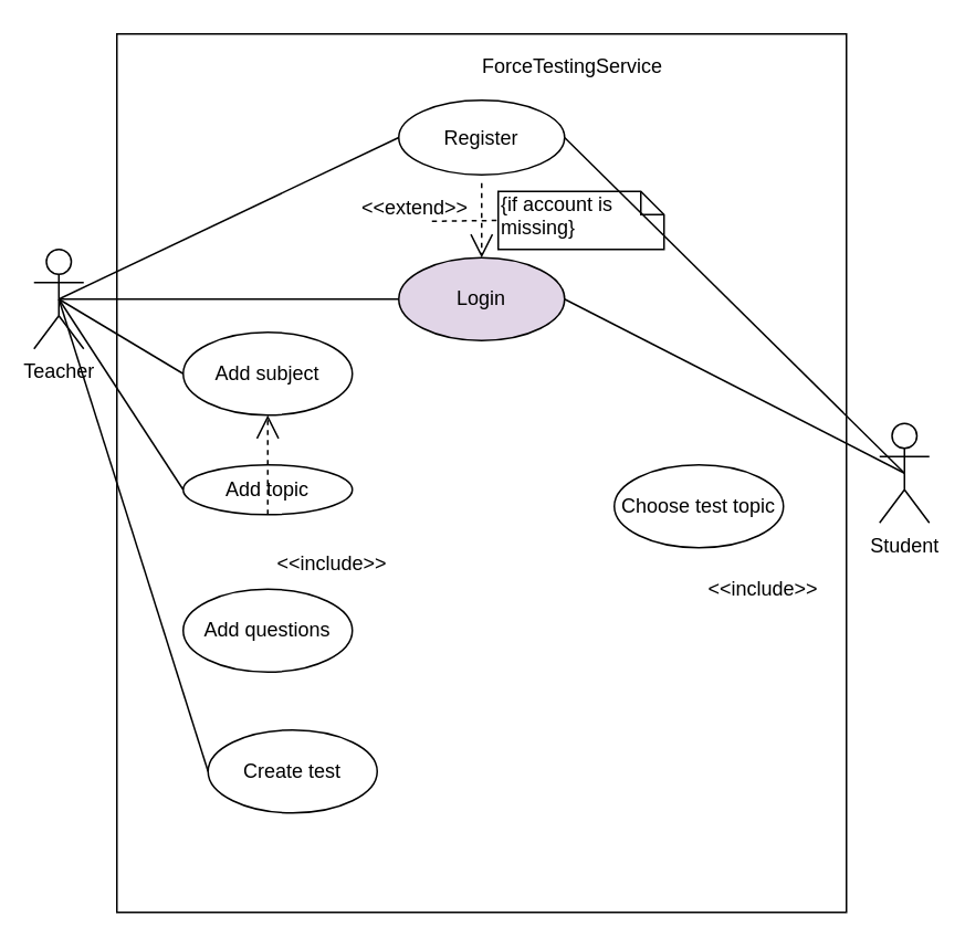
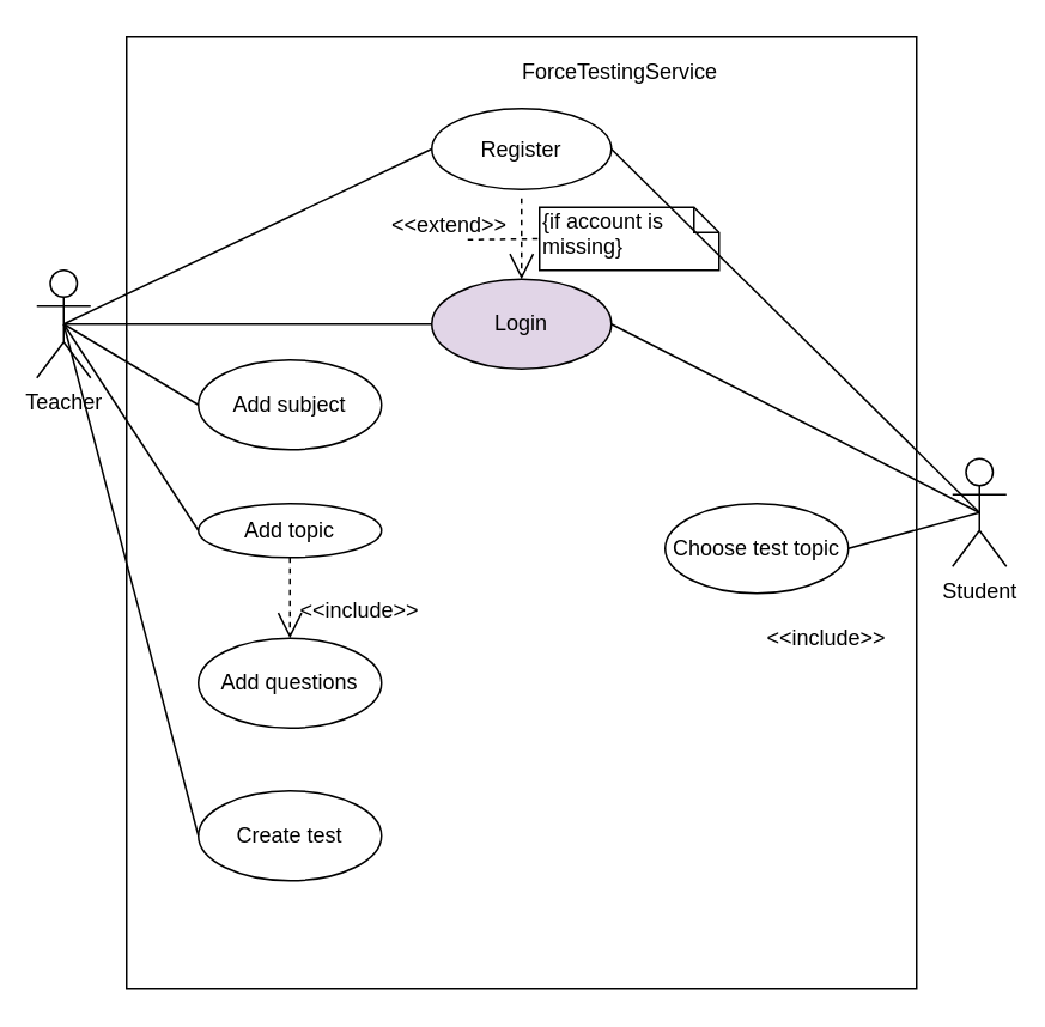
  <mxCell id="0" />
  <mxCell id="1" parent="0" />
  <mxCell id="2" value="" style="rounded=0;whiteSpace=wrap;html=1;fillColor=none;" parent="1" vertex="1"><mxGeometry x="70" y="20" width="440" height="530" as="geometry" /></mxCell>
  <mxCell id="3" value="Teacher" style="shape=umlActor;verticalLabelPosition=bottom;verticalAlign=top;html=1;" parent="1" vertex="1"><mxGeometry x="20" y="150" width="30" height="60" as="geometry" /></mxCell>
  <mxCell id="4" value="Student" style="shape=umlActor;verticalLabelPosition=bottom;verticalAlign=top;html=1;" parent="1" vertex="1"><mxGeometry x="530" y="255" width="30" height="60" as="geometry" /></mxCell>
  <mxCell id="5" value="" style="endArrow=none;html=1;entryX=0;entryY=0.5;entryDx=0;entryDy=0;exitX=0.5;exitY=0.5;exitDx=0;exitDy=0;exitPerimeter=0;" parent="1" source="3" target="13" edge="1"><mxGeometry width="50" height="50" relative="1" as="geometry"><mxPoint x="90" y="150" as="sourcePoint" /><mxPoint x="210" y="-10" as="targetPoint" /><Array as="points" /></mxGeometry></mxCell>
  <mxCell id="6" value="Add subject" style="ellipse;whiteSpace=wrap;html=1;" parent="1" vertex="1"><mxGeometry x="110" y="200" width="102" height="50" as="geometry" /></mxCell>
  <mxCell id="7" value="Add topic" style="ellipse;whiteSpace=wrap;html=1;" parent="1" vertex="1"><mxGeometry x="110" y="280" width="102" height="30" as="geometry" /></mxCell>
- <mxCell id="8" value="Create test" style="ellipse;whiteSpace=wrap;html=1;" parent="1" vertex="1"><mxGeometry x="125" y="440" width="102" height="50" as="geometry" /></mxCell>
- <mxCell id="9" value="" style="endArrow=open;dashed=1;endFill=0;endSize=12;html=1;exitX=0.5;exitY=1;exitDx=0;exitDy=0;" parent="1" source="7" target="6" edge="1"><mxGeometry width="160" relative="1" as="geometry"><mxPoint x="170" y="460" as="sourcePoint" /><mxPoint x="283" y="425" as="targetPoint" /></mxGeometry></mxCell>
+ <mxCell id="8" value="Create test" style="ellipse;whiteSpace=wrap;html=1;" parent="1" vertex="1"><mxGeometry x="110" y="440" width="102" height="50" as="geometry" /></mxCell>
+ <mxCell id="9" value="" style="endArrow=open;dashed=1;endFill=0;endSize=12;html=1;entryX=0.5;entryY=0;entryDx=0;entryDy=0;exitX=0.5;exitY=1;exitDx=0;exitDy=0;" parent="1" source="7" target="11" edge="1"><mxGeometry width="160" relative="1" as="geometry"><mxPoint x="170" y="460" as="sourcePoint" /><mxPoint x="283" y="425" as="targetPoint" /></mxGeometry></mxCell>
  <mxCell id="10" value="&amp;lt;&amp;lt;include&amp;gt;&amp;gt;" style="text;html=1;align=center;verticalAlign=middle;whiteSpace=wrap;rounded=0;" parent="1" vertex="1"><mxGeometry x="180" y="330" width="40" height="20" as="geometry" /></mxCell>
  <mxCell id="11" value="Add questions" style="ellipse;whiteSpace=wrap;html=1;" parent="1" vertex="1"><mxGeometry x="110" y="355" width="102" height="50" as="geometry" /></mxCell>
  <mxCell id="12" value="Login" style="ellipse;whiteSpace=wrap;html=1;fillColor=#e1d5e7;" parent="1" vertex="1"><mxGeometry x="240" y="155" width="100" height="50" as="geometry" /></mxCell>
  <mxCell id="13" value="Register" style="ellipse;whiteSpace=wrap;html=1;" parent="1" vertex="1"><mxGeometry x="240" y="60" width="100" height="45" as="geometry" /></mxCell>
  <mxCell id="14" value="" style="endArrow=open;dashed=1;endFill=0;endSize=12;html=1;" parent="1" target="12" edge="1"><mxGeometry width="160" relative="1" as="geometry"><mxPoint x="290" y="110" as="sourcePoint" /><mxPoint x="450" y="-15" as="targetPoint" /></mxGeometry></mxCell>
  <mxCell id="15" value="&amp;lt;&amp;lt;extend&amp;gt;&amp;gt;" style="text;html=1;align=center;verticalAlign=middle;whiteSpace=wrap;rounded=0;" parent="1" vertex="1"><mxGeometry x="230" y="115" width="40" height="20" as="geometry" /></mxCell>
  <mxCell id="16" value="&lt;span style=&quot;text-align: center&quot;&gt;{if account is missing}&lt;/span&gt;" style="shape=note;whiteSpace=wrap;html=1;size=14;verticalAlign=top;align=left;spacingTop=-6;" parent="1" vertex="1"><mxGeometry x="300" y="115" width="100" height="35" as="geometry" /></mxCell>
  <mxCell id="17" value="" style="endArrow=none;dashed=1;html=1;entryX=0;entryY=0.5;entryDx=0;entryDy=0;entryPerimeter=0;" parent="1" target="16" edge="1"><mxGeometry width="50" height="50" relative="1" as="geometry"><mxPoint x="260" y="133" as="sourcePoint" /><mxPoint x="320" y="25" as="targetPoint" /></mxGeometry></mxCell>
+ <mxCell id="18" value="" style="endArrow=none;html=1;entryX=0.5;entryY=0.5;entryDx=0;entryDy=0;entryPerimeter=0;exitX=1;exitY=0.5;exitDx=0;exitDy=0;" parent="1" source="22" target="4" edge="1"><mxGeometry width="50" height="50" relative="1" as="geometry"><mxPoint x="108" y="0" as="sourcePoint" /><mxPoint x="220" y="0" as="targetPoint" /><Array as="points" /></mxGeometry></mxCell>
  <mxCell id="19" value="" style="endArrow=none;html=1;entryX=0.5;entryY=0.5;entryDx=0;entryDy=0;entryPerimeter=0;exitX=1;exitY=0.5;exitDx=0;exitDy=0;" parent="1" source="12" target="4" edge="1"><mxGeometry width="50" height="50" relative="1" as="geometry"><mxPoint x="290" y="240" as="sourcePoint" /><mxPoint x="402" y="240" as="targetPoint" /><Array as="points" /></mxGeometry></mxCell>
  <mxCell id="20" value="" style="endArrow=none;html=1;entryX=0;entryY=0.5;entryDx=0;entryDy=0;exitX=0.5;exitY=0.5;exitDx=0;exitDy=0;exitPerimeter=0;" parent="1" source="3" target="12" edge="1"><mxGeometry width="50" height="50" relative="1" as="geometry"><mxPoint x="128" y="20" as="sourcePoint" /><mxPoint x="240" y="20" as="targetPoint" /><Array as="points" /></mxGeometry></mxCell>
  <mxCell id="21" value="" style="endArrow=none;html=1;entryX=0.5;entryY=0.5;entryDx=0;entryDy=0;entryPerimeter=0;exitX=1;exitY=0.5;exitDx=0;exitDy=0;" parent="1" source="13" target="4" edge="1"><mxGeometry width="50" height="50" relative="1" as="geometry"><mxPoint x="340" y="190" as="sourcePoint" /><mxPoint x="452" y="190" as="targetPoint" /><Array as="points" /></mxGeometry></mxCell>
  <mxCell id="22" value="Choose test topic" style="ellipse;whiteSpace=wrap;html=1;" parent="1" vertex="1"><mxGeometry x="370" y="280" width="102" height="50" as="geometry" /></mxCell>
  <mxCell id="23" value="&amp;lt;&amp;lt;include&amp;gt;&amp;gt;" style="text;html=1;align=center;verticalAlign=middle;whiteSpace=wrap;rounded=0;" parent="1" vertex="1"><mxGeometry x="440" y="345" width="40" height="20" as="geometry" /></mxCell>
  <mxCell id="24" value="" style="endArrow=none;html=1;entryX=0;entryY=0.5;entryDx=0;entryDy=0;exitX=0.5;exitY=0.5;exitDx=0;exitDy=0;exitPerimeter=0;" parent="1" source="3" target="8" edge="1"><mxGeometry width="50" height="50" relative="1" as="geometry"><mxPoint x="40" y="180" as="sourcePoint" /><mxPoint x="110" y="339.66" as="targetPoint" /><Array as="points" /></mxGeometry></mxCell>
  <mxCell id="25" value="" style="endArrow=none;html=1;entryX=0;entryY=0.5;entryDx=0;entryDy=0;exitX=0.5;exitY=0.5;exitDx=0;exitDy=0;exitPerimeter=0;" parent="1" source="3" target="6" edge="1"><mxGeometry width="50" height="50" relative="1" as="geometry"><mxPoint x="128" y="20" as="sourcePoint" /><mxPoint x="240" y="20" as="targetPoint" /><Array as="points" /></mxGeometry></mxCell>
  <mxCell id="26" value="ForceTestingService" style="text;html=1;strokeColor=none;fillColor=none;align=center;verticalAlign=middle;whiteSpace=wrap;rounded=0;" parent="1" vertex="1"><mxGeometry x="285" y="30" width="120" height="20" as="geometry" /></mxCell>
  <mxCell id="27" value="" style="endArrow=none;html=1;exitX=0.5;exitY=0.5;exitDx=0;exitDy=0;exitPerimeter=0;entryX=0;entryY=0.5;entryDx=0;entryDy=0;" parent="1" source="3" target="7" edge="1"><mxGeometry width="50" height="50" relative="1" as="geometry"><mxPoint x="45" y="190" as="sourcePoint" /><mxPoint x="110" y="305" as="targetPoint" /><Array as="points" /></mxGeometry></mxCell>
